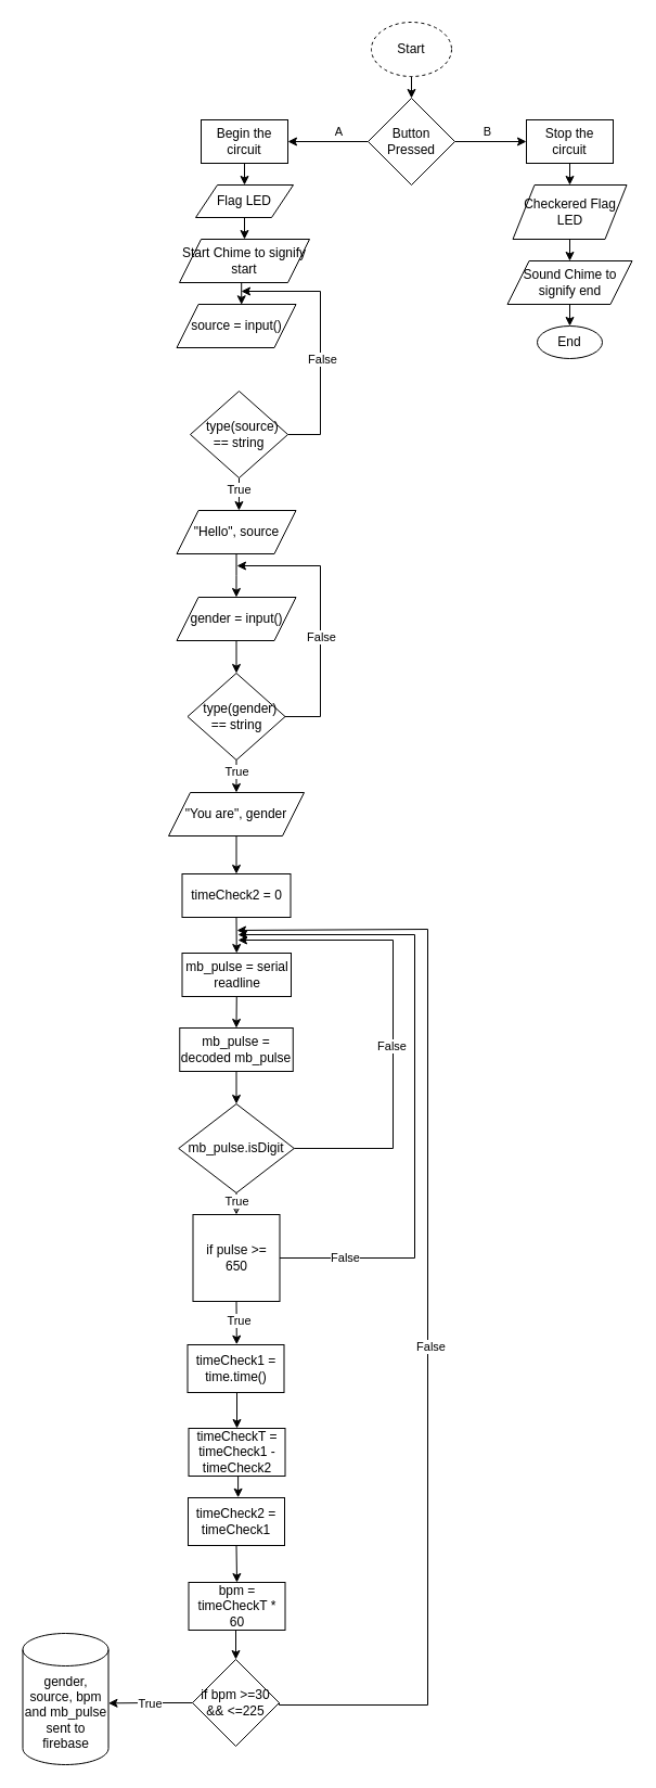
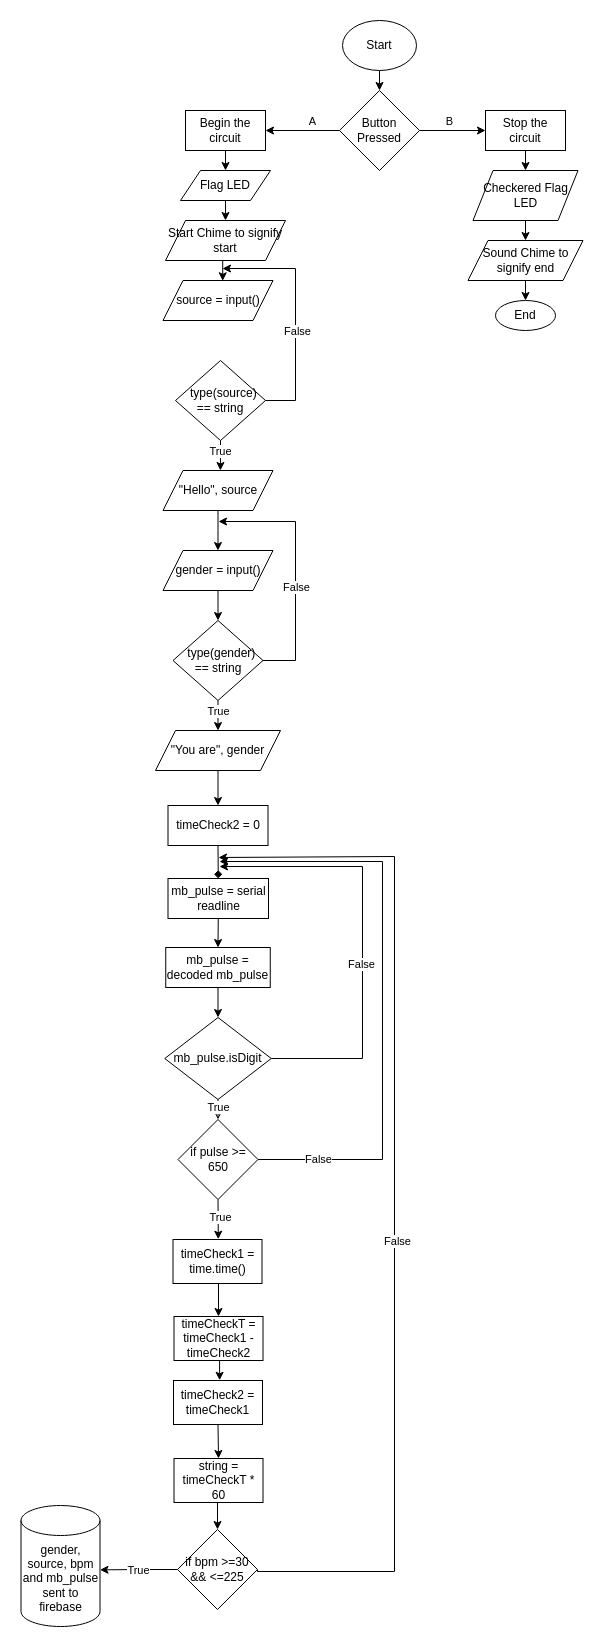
  <mxCell id="0" />
  <mxCell id="1" parent="0" />
  <mxCell id="2" style="edgeStyle=orthogonalEdgeStyle;rounded=0;orthogonalLoop=1;jettySize=auto;html=1;exitX=0.5;exitY=1;exitDx=0;exitDy=0;entryX=0.5;entryY=0;entryDx=0;entryDy=0;" edge="1" parent="1" source="3" target="8"><mxGeometry relative="1" as="geometry" /></mxCell>
- <mxCell id="3" value="Start" style="ellipse;whiteSpace=wrap;html=1;dashed=1;" vertex="1" parent="1"><mxGeometry x="342" y="20" width="74" height="50" as="geometry" /></mxCell>
+ <mxCell id="3" value="Start" style="ellipse;whiteSpace=wrap;html=1;" vertex="1" parent="1"><mxGeometry x="342" y="20" width="74" height="50" as="geometry" /></mxCell>
  <mxCell id="4" style="edgeStyle=orthogonalEdgeStyle;rounded=0;orthogonalLoop=1;jettySize=auto;html=1;exitX=0;exitY=0.5;exitDx=0;exitDy=0;entryX=1;entryY=0.5;entryDx=0;entryDy=0;" edge="1" parent="1" source="8" target="10"><mxGeometry relative="1" as="geometry" /></mxCell>
  <mxCell id="5" value="A" style="edgeLabel;html=1;align=center;verticalAlign=middle;resizable=0;points=[];" vertex="1" connectable="0" parent="4"><mxGeometry x="-0.243" y="3" relative="1" as="geometry"><mxPoint y="-13" as="offset" /></mxGeometry></mxCell>
  <mxCell id="6" style="edgeStyle=orthogonalEdgeStyle;rounded=0;orthogonalLoop=1;jettySize=auto;html=1;exitX=1;exitY=0.5;exitDx=0;exitDy=0;" edge="1" parent="1" source="8" target="12"><mxGeometry relative="1" as="geometry" /></mxCell>
  <mxCell id="7" value="B" style="edgeLabel;html=1;align=center;verticalAlign=middle;resizable=0;points=[];" vertex="1" connectable="0" parent="6"><mxGeometry x="-0.13" relative="1" as="geometry"><mxPoint y="-10" as="offset" /></mxGeometry></mxCell>
  <mxCell id="8" value="Button Pressed" style="rhombus;whiteSpace=wrap;html=1;" vertex="1" parent="1"><mxGeometry x="339" y="90" width="80" height="80" as="geometry" /></mxCell>
  <mxCell id="9" style="edgeStyle=orthogonalEdgeStyle;rounded=0;orthogonalLoop=1;jettySize=auto;html=1;exitX=0.5;exitY=1;exitDx=0;exitDy=0;entryX=0.5;entryY=0;entryDx=0;entryDy=0;" edge="1" parent="1" source="10" target="26"><mxGeometry relative="1" as="geometry" /></mxCell>
  <mxCell id="10" value="Begin the circuit" style="rounded=0;whiteSpace=wrap;html=1;" vertex="1" parent="1"><mxGeometry x="185" y="110" width="80" height="40" as="geometry" /></mxCell>
  <mxCell id="11" style="edgeStyle=orthogonalEdgeStyle;rounded=0;orthogonalLoop=1;jettySize=auto;html=1;exitX=0.5;exitY=1;exitDx=0;exitDy=0;entryX=0.5;entryY=0;entryDx=0;entryDy=0;" edge="1" parent="1" source="12" target="21"><mxGeometry relative="1" as="geometry" /></mxCell>
  <mxCell id="12" value="Stop the circuit" style="rounded=0;whiteSpace=wrap;html=1;" vertex="1" parent="1"><mxGeometry x="485" y="110" width="80" height="40" as="geometry" /></mxCell>
  <mxCell id="13" value="source = input()" style="shape=parallelogram;perimeter=parallelogramPerimeter;whiteSpace=wrap;html=1;fixedSize=1;" vertex="1" parent="1"><mxGeometry x="162.5" y="280" width="110" height="40" as="geometry" /></mxCell>
  <mxCell id="14" style="edgeStyle=orthogonalEdgeStyle;rounded=0;orthogonalLoop=1;jettySize=auto;html=1;exitX=0.5;exitY=1;exitDx=0;exitDy=0;" edge="1" parent="1" source="15"><mxGeometry relative="1" as="geometry"><mxPoint x="217.466" y="550" as="targetPoint" /></mxGeometry></mxCell>
  <mxCell id="15" value="&quot;Hello&quot;, source" style="shape=parallelogram;perimeter=parallelogramPerimeter;whiteSpace=wrap;html=1;fixedSize=1;" vertex="1" parent="1"><mxGeometry x="162.5" y="470" width="110" height="40" as="geometry" /></mxCell>
  <mxCell id="16" style="edgeStyle=orthogonalEdgeStyle;rounded=0;orthogonalLoop=1;jettySize=auto;html=1;exitX=0.5;exitY=1;exitDx=0;exitDy=0;entryX=0.5;entryY=0;entryDx=0;entryDy=0;" edge="1" parent="1" source="17" target="40"><mxGeometry relative="1" as="geometry" /></mxCell>
  <mxCell id="17" value="gender = input()" style="shape=parallelogram;perimeter=parallelogramPerimeter;whiteSpace=wrap;html=1;fixedSize=1;" vertex="1" parent="1"><mxGeometry x="162.5" y="550" width="110" height="40" as="geometry" /></mxCell>
  <mxCell id="18" style="edgeStyle=orthogonalEdgeStyle;rounded=0;orthogonalLoop=1;jettySize=auto;html=1;exitX=0.5;exitY=1;exitDx=0;exitDy=0;entryX=0.5;entryY=0;entryDx=0;entryDy=0;" edge="1" parent="1" source="19" target="30"><mxGeometry relative="1" as="geometry" /></mxCell>
  <mxCell id="19" value="&quot;You are&quot;, gender" style="shape=parallelogram;perimeter=parallelogramPerimeter;whiteSpace=wrap;html=1;fixedSize=1;" vertex="1" parent="1"><mxGeometry x="155" y="730" width="125" height="40" as="geometry" /></mxCell>
  <mxCell id="20" style="edgeStyle=orthogonalEdgeStyle;rounded=0;orthogonalLoop=1;jettySize=auto;html=1;exitX=0.5;exitY=1;exitDx=0;exitDy=0;entryX=0.5;entryY=0;entryDx=0;entryDy=0;" edge="1" parent="1" source="21" target="23"><mxGeometry relative="1" as="geometry" /></mxCell>
  <mxCell id="21" value="Checkered Flag LED" style="shape=parallelogram;perimeter=parallelogramPerimeter;whiteSpace=wrap;html=1;fixedSize=1;" vertex="1" parent="1"><mxGeometry x="472.5" y="170" width="105" height="50" as="geometry" /></mxCell>
  <mxCell id="22" style="edgeStyle=orthogonalEdgeStyle;rounded=0;orthogonalLoop=1;jettySize=auto;html=1;exitX=0.5;exitY=1;exitDx=0;exitDy=0;entryX=0.5;entryY=0;entryDx=0;entryDy=0;" edge="1" parent="1" source="23" target="24"><mxGeometry relative="1" as="geometry" /></mxCell>
  <mxCell id="23" value="Sound Chime to signify end" style="shape=parallelogram;perimeter=parallelogramPerimeter;whiteSpace=wrap;html=1;fixedSize=1;" vertex="1" parent="1"><mxGeometry x="467.5" y="240" width="115" height="40" as="geometry" /></mxCell>
  <mxCell id="24" value="End" style="ellipse;whiteSpace=wrap;html=1;" vertex="1" parent="1"><mxGeometry x="495" y="300" width="60" height="30" as="geometry" /></mxCell>
  <mxCell id="25" style="edgeStyle=orthogonalEdgeStyle;rounded=0;orthogonalLoop=1;jettySize=auto;html=1;exitX=0.5;exitY=1;exitDx=0;exitDy=0;entryX=0.5;entryY=0;entryDx=0;entryDy=0;" edge="1" parent="1" source="26" target="27"><mxGeometry relative="1" as="geometry" /></mxCell>
  <mxCell id="26" value="Flag LED" style="shape=parallelogram;perimeter=parallelogramPerimeter;whiteSpace=wrap;html=1;fixedSize=1;" vertex="1" parent="1"><mxGeometry x="180" y="170" width="90" height="30" as="geometry" /></mxCell>
  <mxCell id="27" value="Start Chime to signify start" style="shape=parallelogram;perimeter=parallelogramPerimeter;whiteSpace=wrap;html=1;fixedSize=1;" vertex="1" parent="1"><mxGeometry x="165" y="220" width="120" height="40" as="geometry" /></mxCell>
  <mxCell id="28" style="edgeStyle=orthogonalEdgeStyle;rounded=0;orthogonalLoop=1;jettySize=auto;html=1;exitX=0.5;exitY=1;exitDx=0;exitDy=0;entryX=0.543;entryY=0.007;entryDx=0;entryDy=0;entryPerimeter=0;" edge="1" parent="1" source="27" target="13"><mxGeometry relative="1" as="geometry" /></mxCell>
- <mxCell id="29" style="edgeStyle=orthogonalEdgeStyle;rounded=0;orthogonalLoop=1;jettySize=auto;html=1;exitX=0.5;exitY=1;exitDx=0;exitDy=0;entryX=0.5;entryY=0;entryDx=0;entryDy=0;" edge="1" parent="1" source="30" target="42"><mxGeometry relative="1" as="geometry" /></mxCell>
+ <mxCell id="29" style="edgeStyle=orthogonalEdgeStyle;rounded=0;orthogonalLoop=1;jettySize=auto;html=1;exitX=0.5;exitY=1;exitDx=0;exitDy=0;entryX=0.5;entryY=0;entryDx=0;entryDy=0;endArrow=diamond;" edge="1" parent="1" source="30" target="42"><mxGeometry relative="1" as="geometry" /></mxCell>
  <mxCell id="30" value="timeCheck2 = 0" style="rounded=0;whiteSpace=wrap;html=1;" vertex="1" parent="1"><mxGeometry x="167.5" y="805" width="100" height="40" as="geometry" /></mxCell>
  <mxCell id="31" style="edgeStyle=orthogonalEdgeStyle;rounded=0;orthogonalLoop=1;jettySize=auto;html=1;exitX=1;exitY=0.5;exitDx=0;exitDy=0;" edge="1" parent="1" source="33"><mxGeometry relative="1" as="geometry"><mxPoint x="222" y="268" as="targetPoint" /><Array as="points"><mxPoint x="295" y="400" /><mxPoint x="295" y="268" /></Array></mxGeometry></mxCell>
  <mxCell id="32" value="False" style="edgeLabel;html=1;align=center;verticalAlign=middle;resizable=0;points=[];" vertex="1" connectable="0" parent="31"><mxGeometry x="-0.149" y="-1" relative="1" as="geometry"><mxPoint as="offset" /></mxGeometry></mxCell>
  <mxCell id="33" value="&amp;nbsp; type(source) == string" style="rhombus;whiteSpace=wrap;html=1;" vertex="1" parent="1"><mxGeometry x="175" y="360" width="90" height="80" as="geometry" /></mxCell>
  <mxCell id="34" style="edgeStyle=orthogonalEdgeStyle;rounded=0;orthogonalLoop=1;jettySize=auto;html=1;exitX=0.5;exitY=1;exitDx=0;exitDy=0;entryX=0.522;entryY=0;entryDx=0;entryDy=0;entryPerimeter=0;" edge="1" parent="1" source="33" target="15"><mxGeometry relative="1" as="geometry" /></mxCell>
  <mxCell id="35" value="True" style="edgeLabel;html=1;align=center;verticalAlign=middle;resizable=0;points=[];" vertex="1" connectable="0" parent="34"><mxGeometry x="-0.178" y="1" relative="1" as="geometry"><mxPoint x="-1" y="-2" as="offset" /></mxGeometry></mxCell>
  <mxCell id="36" style="edgeStyle=orthogonalEdgeStyle;rounded=0;orthogonalLoop=1;jettySize=auto;html=1;exitX=0.5;exitY=1;exitDx=0;exitDy=0;entryX=0.5;entryY=0;entryDx=0;entryDy=0;" edge="1" parent="1" source="40" target="19"><mxGeometry relative="1" as="geometry" /></mxCell>
  <mxCell id="37" value="True" style="edgeLabel;html=1;align=center;verticalAlign=middle;resizable=0;points=[];" vertex="1" connectable="0" parent="36"><mxGeometry y="1" relative="1" as="geometry"><mxPoint x="-1" y="-5" as="offset" /></mxGeometry></mxCell>
  <mxCell id="38" style="edgeStyle=orthogonalEdgeStyle;rounded=0;orthogonalLoop=1;jettySize=auto;html=1;exitX=1;exitY=0.5;exitDx=0;exitDy=0;" edge="1" parent="1" source="40"><mxGeometry relative="1" as="geometry"><mxPoint x="218" y="521" as="targetPoint" /><Array as="points"><mxPoint x="295" y="660" /><mxPoint x="295" y="521" /></Array></mxGeometry></mxCell>
  <mxCell id="39" value="False" style="edgeLabel;html=1;align=center;verticalAlign=middle;resizable=0;points=[];" vertex="1" connectable="0" parent="38"><mxGeometry x="-0.143" relative="1" as="geometry"><mxPoint as="offset" /></mxGeometry></mxCell>
  <mxCell id="40" value="&amp;nbsp; type(gender) == string" style="rhombus;whiteSpace=wrap;html=1;" vertex="1" parent="1"><mxGeometry x="172.5" y="620" width="90" height="80" as="geometry" /></mxCell>
  <mxCell id="41" style="edgeStyle=orthogonalEdgeStyle;rounded=0;orthogonalLoop=1;jettySize=auto;html=1;exitX=0.5;exitY=1;exitDx=0;exitDy=0;entryX=0.5;entryY=0;entryDx=0;entryDy=0;" edge="1" parent="1" source="42" target="44"><mxGeometry relative="1" as="geometry" /></mxCell>
  <mxCell id="42" value="mb_pulse = serial readline" style="rounded=0;whiteSpace=wrap;html=1;" vertex="1" parent="1"><mxGeometry x="167.5" y="878" width="100.5" height="40" as="geometry" /></mxCell>
  <mxCell id="43" style="edgeStyle=orthogonalEdgeStyle;rounded=0;orthogonalLoop=1;jettySize=auto;html=1;exitX=0.5;exitY=1;exitDx=0;exitDy=0;entryX=0.5;entryY=0;entryDx=0;entryDy=0;" edge="1" parent="1" source="44" target="49"><mxGeometry relative="1" as="geometry" /></mxCell>
  <mxCell id="44" value="mb_pulse = decoded mb_pulse" style="rounded=0;whiteSpace=wrap;html=1;" vertex="1" parent="1"><mxGeometry x="165.25" y="947" width="104.5" height="40" as="geometry" /></mxCell>
  <mxCell id="45" style="edgeStyle=orthogonalEdgeStyle;rounded=0;orthogonalLoop=1;jettySize=auto;html=1;exitX=1;exitY=0.5;exitDx=0;exitDy=0;" edge="1" parent="1" source="49"><mxGeometry relative="1" as="geometry"><mxPoint x="219" y="866" as="targetPoint" /><Array as="points"><mxPoint x="362" y="1058" /><mxPoint x="362" y="866" /></Array></mxGeometry></mxCell>
  <mxCell id="46" value="False" style="edgeLabel;html=1;align=center;verticalAlign=middle;resizable=0;points=[];" vertex="1" connectable="0" parent="45"><mxGeometry x="-0.128" y="2" relative="1" as="geometry"><mxPoint as="offset" /></mxGeometry></mxCell>
  <mxCell id="47" style="edgeStyle=orthogonalEdgeStyle;rounded=0;orthogonalLoop=1;jettySize=auto;html=1;exitX=0.5;exitY=1;exitDx=0;exitDy=0;entryX=0.5;entryY=0;entryDx=0;entryDy=0;endArrow=open;" edge="1" parent="1" source="49" target="66"><mxGeometry relative="1" as="geometry" /></mxCell>
  <mxCell id="48" value="True" style="edgeLabel;html=1;align=center;verticalAlign=middle;resizable=0;points=[];" vertex="1" connectable="0" parent="47"><mxGeometry x="-0.256" relative="1" as="geometry"><mxPoint as="offset" /></mxGeometry></mxCell>
  <mxCell id="49" value="mb_pulse.isDigit" style="rhombus;whiteSpace=wrap;html=1;" vertex="1" parent="1"><mxGeometry x="164.25" y="1017" width="106.5" height="82" as="geometry" /></mxCell>
  <mxCell id="50" style="edgeStyle=orthogonalEdgeStyle;rounded=0;orthogonalLoop=1;jettySize=auto;html=1;exitX=0.5;exitY=1;exitDx=0;exitDy=0;entryX=0.5;entryY=0;entryDx=0;entryDy=0;" edge="1" parent="1" source="51" target="52"><mxGeometry relative="1" as="geometry" /></mxCell>
  <mxCell id="51" value="timeCheck1 = time.time()" style="rounded=0;whiteSpace=wrap;html=1;" vertex="1" parent="1"><mxGeometry x="172.5" y="1239" width="89" height="44" as="geometry" /></mxCell>
  <mxCell id="52" value="timeCheckT = timeCheck1 - timeCheck2&lt;span style=&quot;color: rgba(0, 0, 0, 0); font-family: monospace; font-size: 0px; text-align: start; text-wrap: nowrap;&quot;&gt;%3CmxGraphModel%3E%3Croot%3E%3CmxCell%20id%3D%220%22%2F%3E%3CmxCell%20id%3D%221%22%20parent%3D%220%22%2F%3E%3CmxCell%20id%3D%222%22%20value%3D%22timeCheck1%20%3D%20time.time()%22%20style%3D%22rounded%3D0%3BwhiteSpace%3Dwrap%3Bhtml%3D1%3B%22%20vertex%3D%221%22%20parent%3D%221%22%3E%3CmxGeometry%20x%3D%22216%22%20y%3D%221106%22%20width%3D%2289%22%20height%3D%2244%22%20as%3D%22geometry%22%2F%3E%3C%2FmxCell%3E%3C%2Froot%3E%3C%2FmxGraphModel%3E&lt;/span&gt;" style="rounded=0;whiteSpace=wrap;html=1;" vertex="1" parent="1"><mxGeometry x="173.5" y="1316" width="89" height="44" as="geometry" /></mxCell>
  <mxCell id="53" style="edgeStyle=orthogonalEdgeStyle;rounded=0;orthogonalLoop=1;jettySize=auto;html=1;exitX=0.5;exitY=1;exitDx=0;exitDy=0;entryX=0.5;entryY=0;entryDx=0;entryDy=0;" edge="1" parent="1" source="54" target="56"><mxGeometry relative="1" as="geometry" /></mxCell>
  <mxCell id="54" value="timeCheck2 = timeCheck1" style="rounded=0;whiteSpace=wrap;html=1;" vertex="1" parent="1"><mxGeometry x="173" y="1380" width="89" height="44" as="geometry" /></mxCell>
  <mxCell id="55" style="edgeStyle=orthogonalEdgeStyle;rounded=0;orthogonalLoop=1;jettySize=auto;html=1;exitX=0.5;exitY=1;exitDx=0;exitDy=0;entryX=0.5;entryY=0;entryDx=0;entryDy=0;" edge="1" parent="1" source="56" target="59"><mxGeometry relative="1" as="geometry" /></mxCell>
- <mxCell id="56" value="bpm = timeCheckT * 60" style="rounded=0;whiteSpace=wrap;html=1;" vertex="1" parent="1"><mxGeometry x="173.5" y="1458" width="89" height="44" as="geometry" /></mxCell>
+ <mxCell id="56" value="string = timeCheckT * 60" style="rounded=0;whiteSpace=wrap;html=1;" vertex="1" parent="1"><mxGeometry x="173.5" y="1458" width="89" height="44" as="geometry" /></mxCell>
  <mxCell id="57" style="edgeStyle=orthogonalEdgeStyle;rounded=0;orthogonalLoop=1;jettySize=auto;html=1;exitX=1;exitY=0.5;exitDx=0;exitDy=0;" edge="1" parent="1" source="59"><mxGeometry relative="1" as="geometry"><mxPoint x="218" y="857" as="targetPoint" /><Array as="points"><mxPoint x="394" y="1571" /><mxPoint x="394" y="856" /><mxPoint x="218" y="856" /></Array></mxGeometry></mxCell>
  <mxCell id="58" value="False" style="edgeLabel;html=1;align=center;verticalAlign=middle;resizable=0;points=[];" vertex="1" connectable="0" parent="57"><mxGeometry x="-0.087" y="-2" relative="1" as="geometry"><mxPoint as="offset" /></mxGeometry></mxCell>
  <mxCell id="59" value="if bpm &amp;gt;=30 &amp;amp;&amp;amp; &amp;lt;=225" style="rhombus;whiteSpace=wrap;html=1;" vertex="1" parent="1"><mxGeometry x="177" y="1529" width="80" height="80" as="geometry" /></mxCell>
  <mxCell id="60" value="gender, source, bpm and mb_pulse sent to firebase" style="shape=cylinder3;whiteSpace=wrap;html=1;boundedLbl=1;backgroundOutline=1;size=15;" vertex="1" parent="1"><mxGeometry x="20.5" y="1505" width="79" height="121" as="geometry" /></mxCell>
  <mxCell id="61" style="edgeStyle=orthogonalEdgeStyle;rounded=0;orthogonalLoop=1;jettySize=auto;html=1;exitX=0.5;exitY=1;exitDx=0;exitDy=0;entryX=0.518;entryY=-0.005;entryDx=0;entryDy=0;entryPerimeter=0;" edge="1" parent="1" source="52" target="54"><mxGeometry relative="1" as="geometry" /></mxCell>
  <mxCell id="62" style="edgeStyle=orthogonalEdgeStyle;rounded=0;orthogonalLoop=1;jettySize=auto;html=1;exitX=0;exitY=0.5;exitDx=0;exitDy=0;entryX=1;entryY=0.532;entryDx=0;entryDy=0;entryPerimeter=0;" edge="1" parent="1" source="59" target="60"><mxGeometry relative="1" as="geometry" /></mxCell>
  <mxCell id="63" value="True" style="edgeLabel;html=1;align=center;verticalAlign=middle;resizable=0;points=[];" vertex="1" connectable="0" parent="62"><mxGeometry x="0.033" relative="1" as="geometry"><mxPoint as="offset" /></mxGeometry></mxCell>
  <mxCell id="64" style="edgeStyle=orthogonalEdgeStyle;rounded=0;orthogonalLoop=1;jettySize=auto;html=1;exitX=1;exitY=0.5;exitDx=0;exitDy=0;" edge="1" parent="1" source="66"><mxGeometry relative="1" as="geometry"><mxPoint x="219" y="861" as="targetPoint" /><Array as="points"><mxPoint x="382" y="1159" /><mxPoint x="382" y="861" /></Array></mxGeometry></mxCell>
  <mxCell id="65" value="False" style="edgeLabel;html=1;align=center;verticalAlign=middle;resizable=0;points=[];" vertex="1" connectable="0" parent="64"><mxGeometry x="-0.795" y="1" relative="1" as="geometry"><mxPoint as="offset" /></mxGeometry></mxCell>
- <mxCell id="66" value="if pulse &amp;gt;= 650" style="whiteSpace=wrap;html=1;rounded=0;" vertex="1" parent="1"><mxGeometry x="177.5" y="1119" width="80" height="80" as="geometry" /></mxCell>
+ <mxCell id="66" value="if pulse &amp;gt;= 650" style="rhombus;whiteSpace=wrap;html=1;" vertex="1" parent="1"><mxGeometry x="177.5" y="1119" width="80" height="80" as="geometry" /></mxCell>
  <mxCell id="67" style="edgeStyle=orthogonalEdgeStyle;rounded=0;orthogonalLoop=1;jettySize=auto;html=1;exitX=0.5;exitY=1;exitDx=0;exitDy=0;entryX=0.509;entryY=-0.006;entryDx=0;entryDy=0;entryPerimeter=0;" edge="1" parent="1" source="66" target="51"><mxGeometry relative="1" as="geometry" /></mxCell>
  <mxCell id="68" value="True" style="edgeLabel;html=1;align=center;verticalAlign=middle;resizable=0;points=[];" vertex="1" connectable="0" parent="67"><mxGeometry x="-0.115" y="2" relative="1" as="geometry"><mxPoint as="offset" /></mxGeometry></mxCell>
